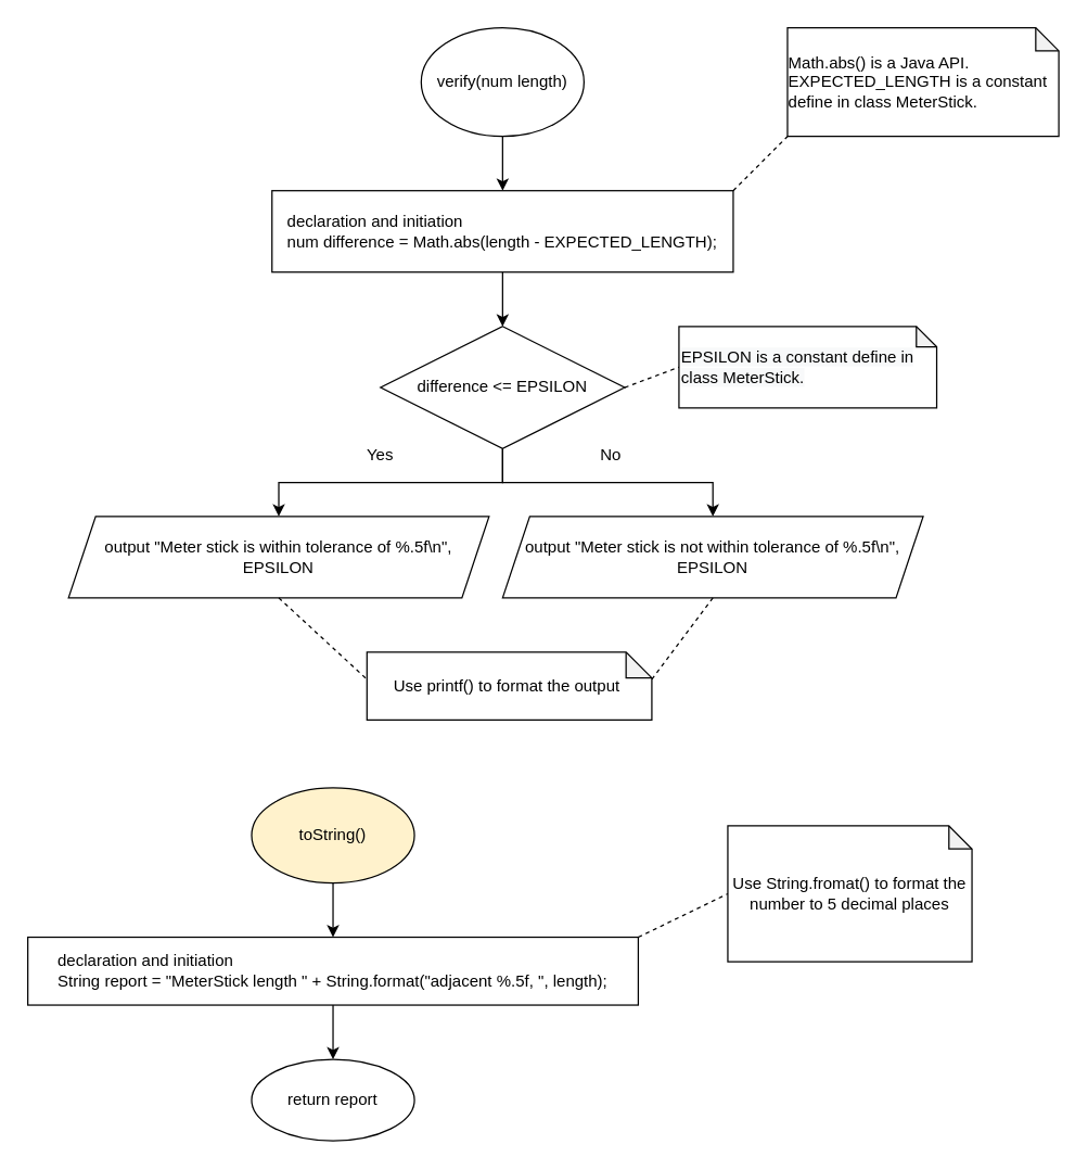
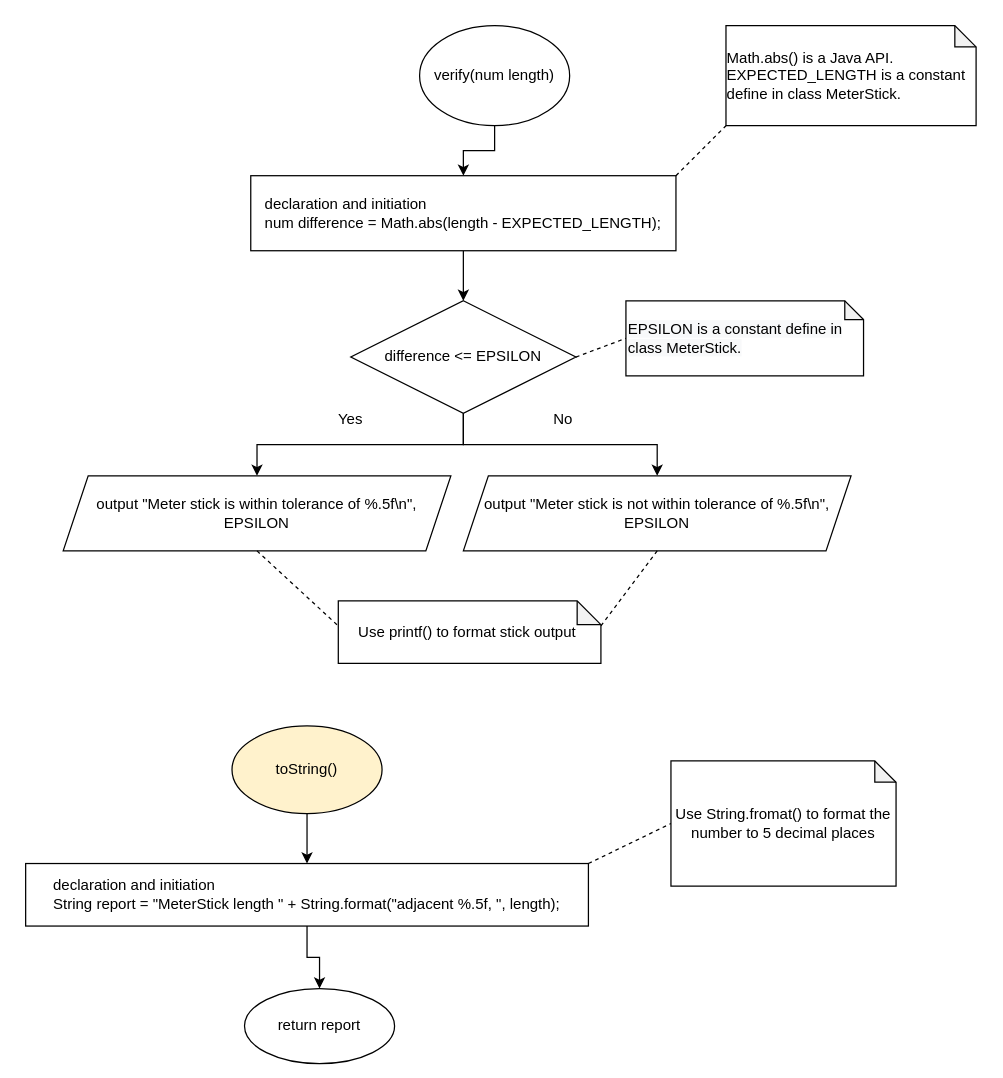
  <mxCell id="0" />
  <mxCell id="1" parent="0" />
  <mxCell id="2" value="" style="edgeStyle=orthogonalEdgeStyle;rounded=0;orthogonalLoop=1;jettySize=auto;html=1;" parent="1" source="3" target="5" edge="1"><mxGeometry relative="1" as="geometry" /></mxCell>
- <mxCell id="3" value="verify(num length)" style="ellipse;whiteSpace=wrap;html=1;" parent="1" vertex="1"><mxGeometry x="310" y="20" width="120" height="80" as="geometry" /></mxCell>
+ <mxCell id="3" value="verify(num length)" style="ellipse;whiteSpace=wrap;html=1;" parent="1" vertex="1"><mxGeometry x="335" y="20" width="120" height="80" as="geometry" /></mxCell>
  <mxCell id="4" value="" style="edgeStyle=orthogonalEdgeStyle;rounded=0;orthogonalLoop=1;jettySize=auto;html=1;" parent="1" source="5" target="8" edge="1"><mxGeometry relative="1" as="geometry" /></mxCell>
  <mxCell id="5" value="&lt;div style=&quot;text-align: left;&quot;&gt;&lt;span style=&quot;background-color: initial;&quot;&gt;declaration and initiation&lt;/span&gt;&lt;/div&gt;num difference = Math.abs(length - EXPECTED_LENGTH);" style="whiteSpace=wrap;html=1;" parent="1" vertex="1"><mxGeometry x="200" y="140" width="340" height="60" as="geometry" /></mxCell>
  <mxCell id="6" value="" style="edgeStyle=orthogonalEdgeStyle;rounded=0;orthogonalLoop=1;jettySize=auto;html=1;" parent="1" source="8" target="9" edge="1"><mxGeometry relative="1" as="geometry" /></mxCell>
  <mxCell id="7" value="" style="edgeStyle=orthogonalEdgeStyle;rounded=0;orthogonalLoop=1;jettySize=auto;html=1;" parent="1" source="8" target="10" edge="1"><mxGeometry relative="1" as="geometry" /></mxCell>
  <mxCell id="8" value="difference &amp;lt;=&amp;nbsp;EPSILON" style="rhombus;whiteSpace=wrap;html=1;" parent="1" vertex="1"><mxGeometry x="280" y="240" width="180" height="90" as="geometry" /></mxCell>
  <mxCell id="9" value="output&amp;nbsp;&quot;Meter stick is within tolerance of %.5f\n&quot;, EPSILON" style="shape=parallelogram;perimeter=parallelogramPerimeter;whiteSpace=wrap;html=1;fixedSize=1;" parent="1" vertex="1"><mxGeometry x="50" y="380" width="310" height="60" as="geometry" /></mxCell>
  <mxCell id="10" value="&lt;span style=&quot;&quot;&gt;output&amp;nbsp;&lt;/span&gt;&quot;Meter stick is not within tolerance of %.5f\n&quot;, EPSILON" style="shape=parallelogram;perimeter=parallelogramPerimeter;whiteSpace=wrap;html=1;fixedSize=1;" parent="1" vertex="1"><mxGeometry x="370" y="380" width="310" height="60" as="geometry" /></mxCell>
  <mxCell id="11" value="Yes" style="text;html=1;strokeColor=none;fillColor=none;align=center;verticalAlign=middle;whiteSpace=wrap;rounded=0;" parent="1" vertex="1"><mxGeometry x="250" y="320" width="60" height="30" as="geometry" /></mxCell>
  <mxCell id="12" value="No" style="text;html=1;strokeColor=none;fillColor=none;align=center;verticalAlign=middle;whiteSpace=wrap;rounded=0;" parent="1" vertex="1"><mxGeometry x="420" y="320" width="60" height="30" as="geometry" /></mxCell>
  <mxCell id="13" value="" style="endArrow=none;dashed=1;html=1;rounded=0;" parent="1" edge="1"><mxGeometry width="50" height="50" relative="1" as="geometry"><mxPoint x="540" y="140" as="sourcePoint" /><mxPoint x="580" y="100" as="targetPoint" /></mxGeometry></mxCell>
  <mxCell id="14" value="&lt;div style=&quot;text-align: left;&quot;&gt;&lt;span style=&quot;background-color: initial;&quot;&gt;Math.abs() is a Java API.&lt;/span&gt;&lt;/div&gt;&lt;div style=&quot;text-align: left;&quot;&gt;&lt;span style=&quot;background-color: initial;&quot;&gt;EXPECTED_LENGTH is a constant define in class MeterStick.&lt;/span&gt;&lt;/div&gt;" style="shape=note;whiteSpace=wrap;html=1;backgroundOutline=1;darkOpacity=0.05;size=17;" parent="1" vertex="1"><mxGeometry x="580" y="20" width="200" height="80" as="geometry" /></mxCell>
  <mxCell id="15" value="" style="endArrow=none;dashed=1;html=1;rounded=0;exitX=1;exitY=0.5;exitDx=0;exitDy=0;" parent="1" source="8" edge="1"><mxGeometry width="50" height="50" relative="1" as="geometry"><mxPoint x="350" y="230" as="sourcePoint" /><mxPoint x="500" y="270" as="targetPoint" /></mxGeometry></mxCell>
  <mxCell id="16" value="&lt;span style=&quot;color: rgb(0, 0, 0); font-family: Helvetica; font-size: 12px; font-style: normal; font-variant-ligatures: normal; font-variant-caps: normal; font-weight: 400; letter-spacing: normal; orphans: 2; text-indent: 0px; text-transform: none; widows: 2; word-spacing: 0px; -webkit-text-stroke-width: 0px; background-color: rgb(248, 249, 250); text-decoration-thickness: initial; text-decoration-style: initial; text-decoration-color: initial; float: none; display: inline !important;&quot;&gt;EPSILON is a constant define in class MeterStick.&lt;/span&gt;&lt;br&gt;" style="shape=note;whiteSpace=wrap;html=1;backgroundOutline=1;darkOpacity=0.05;size=15;align=left;" parent="1" vertex="1"><mxGeometry x="500" y="240" width="190" height="60" as="geometry" /></mxCell>
  <mxCell id="17" value="" style="endArrow=none;dashed=1;html=1;rounded=0;exitX=0.5;exitY=1;exitDx=0;exitDy=0;" parent="1" source="9" edge="1"><mxGeometry width="50" height="50" relative="1" as="geometry"><mxPoint x="350" y="350" as="sourcePoint" /><mxPoint x="270" y="500" as="targetPoint" /></mxGeometry></mxCell>
  <mxCell id="18" value="" style="endArrow=none;dashed=1;html=1;rounded=0;entryX=0.5;entryY=1;entryDx=0;entryDy=0;" parent="1" target="10" edge="1"><mxGeometry width="50" height="50" relative="1" as="geometry"><mxPoint x="480" y="500" as="sourcePoint" /><mxPoint x="400" y="300" as="targetPoint" /></mxGeometry></mxCell>
- <mxCell id="19" value="Use printf() to format the output&amp;nbsp;" style="shape=note;whiteSpace=wrap;html=1;backgroundOutline=1;darkOpacity=0.05;size=19;" parent="1" vertex="1"><mxGeometry x="270" y="480" width="210" height="50" as="geometry" /></mxCell>
+ <mxCell id="19" value="Use printf() to format stick output&amp;nbsp;" style="shape=note;whiteSpace=wrap;html=1;backgroundOutline=1;darkOpacity=0.05;size=19;" parent="1" vertex="1"><mxGeometry x="270" y="480" width="210" height="50" as="geometry" /></mxCell>
  <mxCell id="20" value="" style="edgeStyle=orthogonalEdgeStyle;rounded=0;orthogonalLoop=1;jettySize=auto;html=1;" parent="1" source="21" target="23" edge="1"><mxGeometry relative="1" as="geometry" /></mxCell>
  <mxCell id="21" value="toString()" style="ellipse;whiteSpace=wrap;html=1;fillColor=#fff2cc;" parent="1" vertex="1"><mxGeometry x="185" y="580" width="120" height="70" as="geometry" /></mxCell>
  <mxCell id="22" value="" style="edgeStyle=orthogonalEdgeStyle;rounded=0;orthogonalLoop=1;jettySize=auto;html=1;" parent="1" source="23" target="24" edge="1"><mxGeometry relative="1" as="geometry" /></mxCell>
  <mxCell id="23" value="&lt;div style=&quot;text-align: left;&quot;&gt;&lt;span style=&quot;background-color: initial;&quot;&gt;declaration and initiation&lt;/span&gt;&lt;/div&gt;String report = &quot;MeterStick length &quot; + String.format(&quot;adjacent %.5f, &quot;, length);" style="whiteSpace=wrap;html=1;" parent="1" vertex="1"><mxGeometry x="20" y="690" width="450" height="50" as="geometry" /></mxCell>
- <mxCell id="24" value="return report" style="ellipse;whiteSpace=wrap;html=1;" parent="1" vertex="1"><mxGeometry x="185" y="780" width="120" height="60" as="geometry" /></mxCell>
+ <mxCell id="24" value="return report" style="ellipse;whiteSpace=wrap;html=1;" parent="1" vertex="1"><mxGeometry x="195" y="790" width="120" height="60" as="geometry" /></mxCell>
  <mxCell id="25" value="" style="endArrow=none;dashed=1;html=1;rounded=0;exitX=1;exitY=0;exitDx=0;exitDy=0;entryX=0;entryY=0.5;entryDx=0;entryDy=0;entryPerimeter=0;" parent="1" source="23" edge="1" target="26"><mxGeometry width="50" height="50" relative="1" as="geometry"><mxPoint x="310" y="700" as="sourcePoint" /><mxPoint x="530" y="610" as="targetPoint" /></mxGeometry></mxCell>
  <mxCell id="26" value="Use String.fromat() to format the number to 5 decimal places" style="shape=note;whiteSpace=wrap;html=1;backgroundOutline=1;darkOpacity=0.05;size=17;" parent="1" vertex="1"><mxGeometry x="536" y="608" width="180" height="100" as="geometry" /></mxCell>
